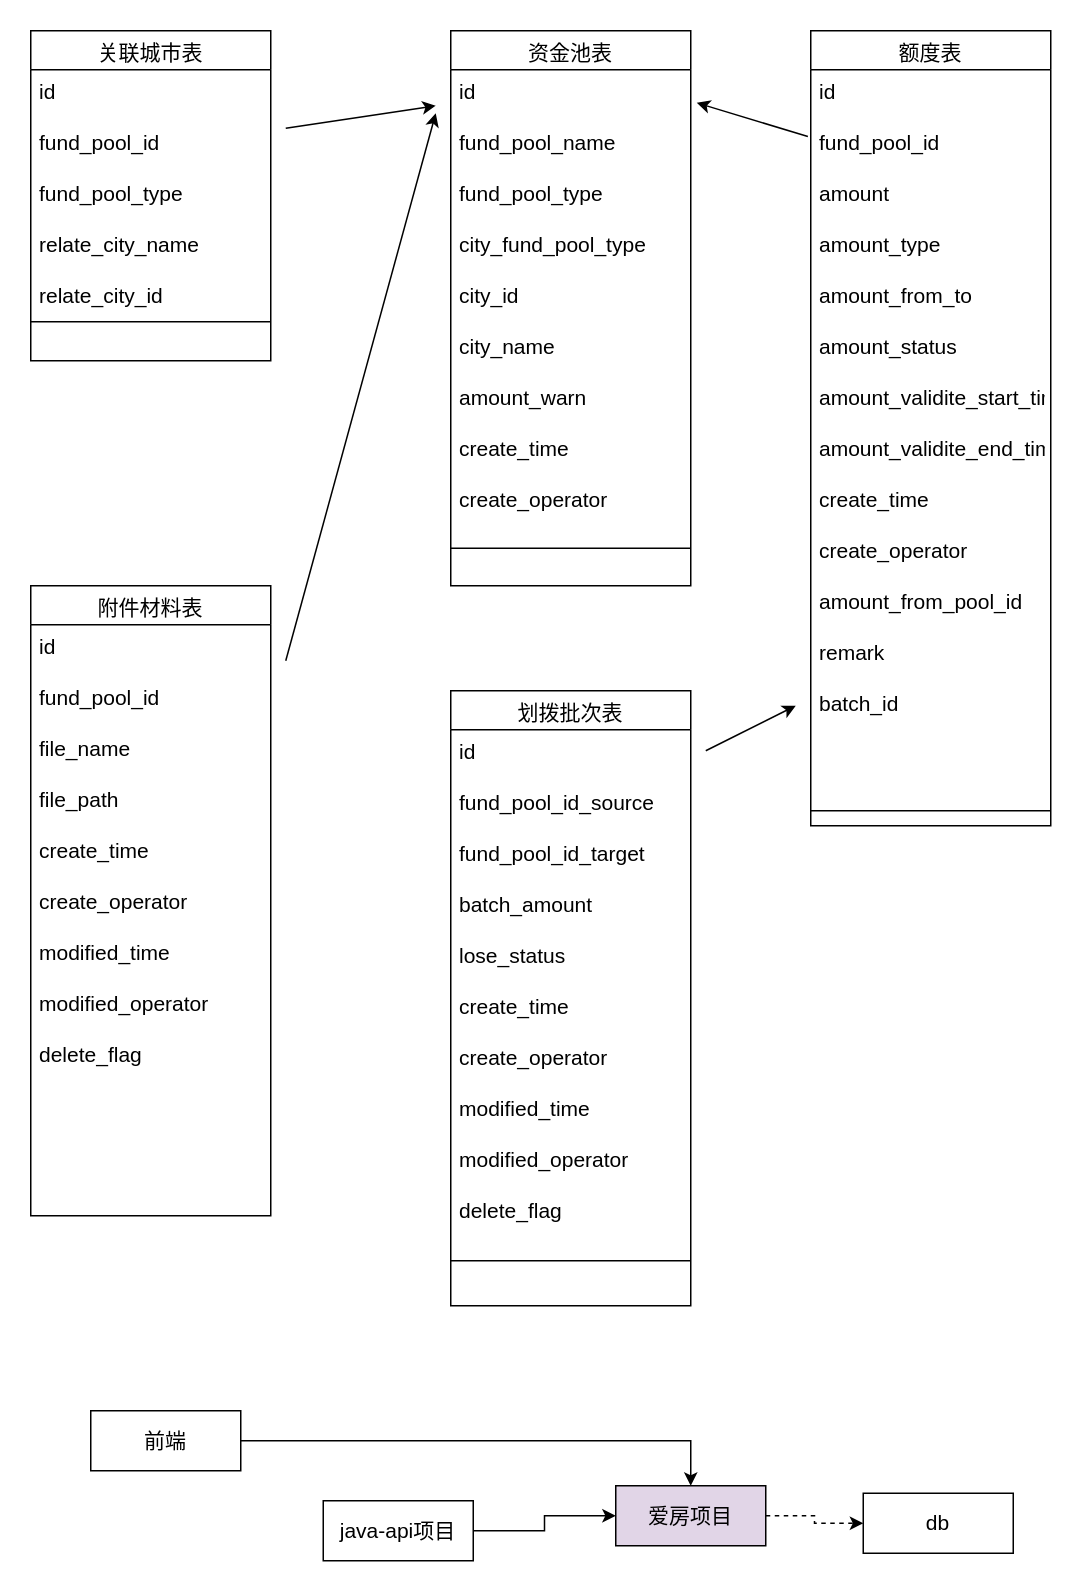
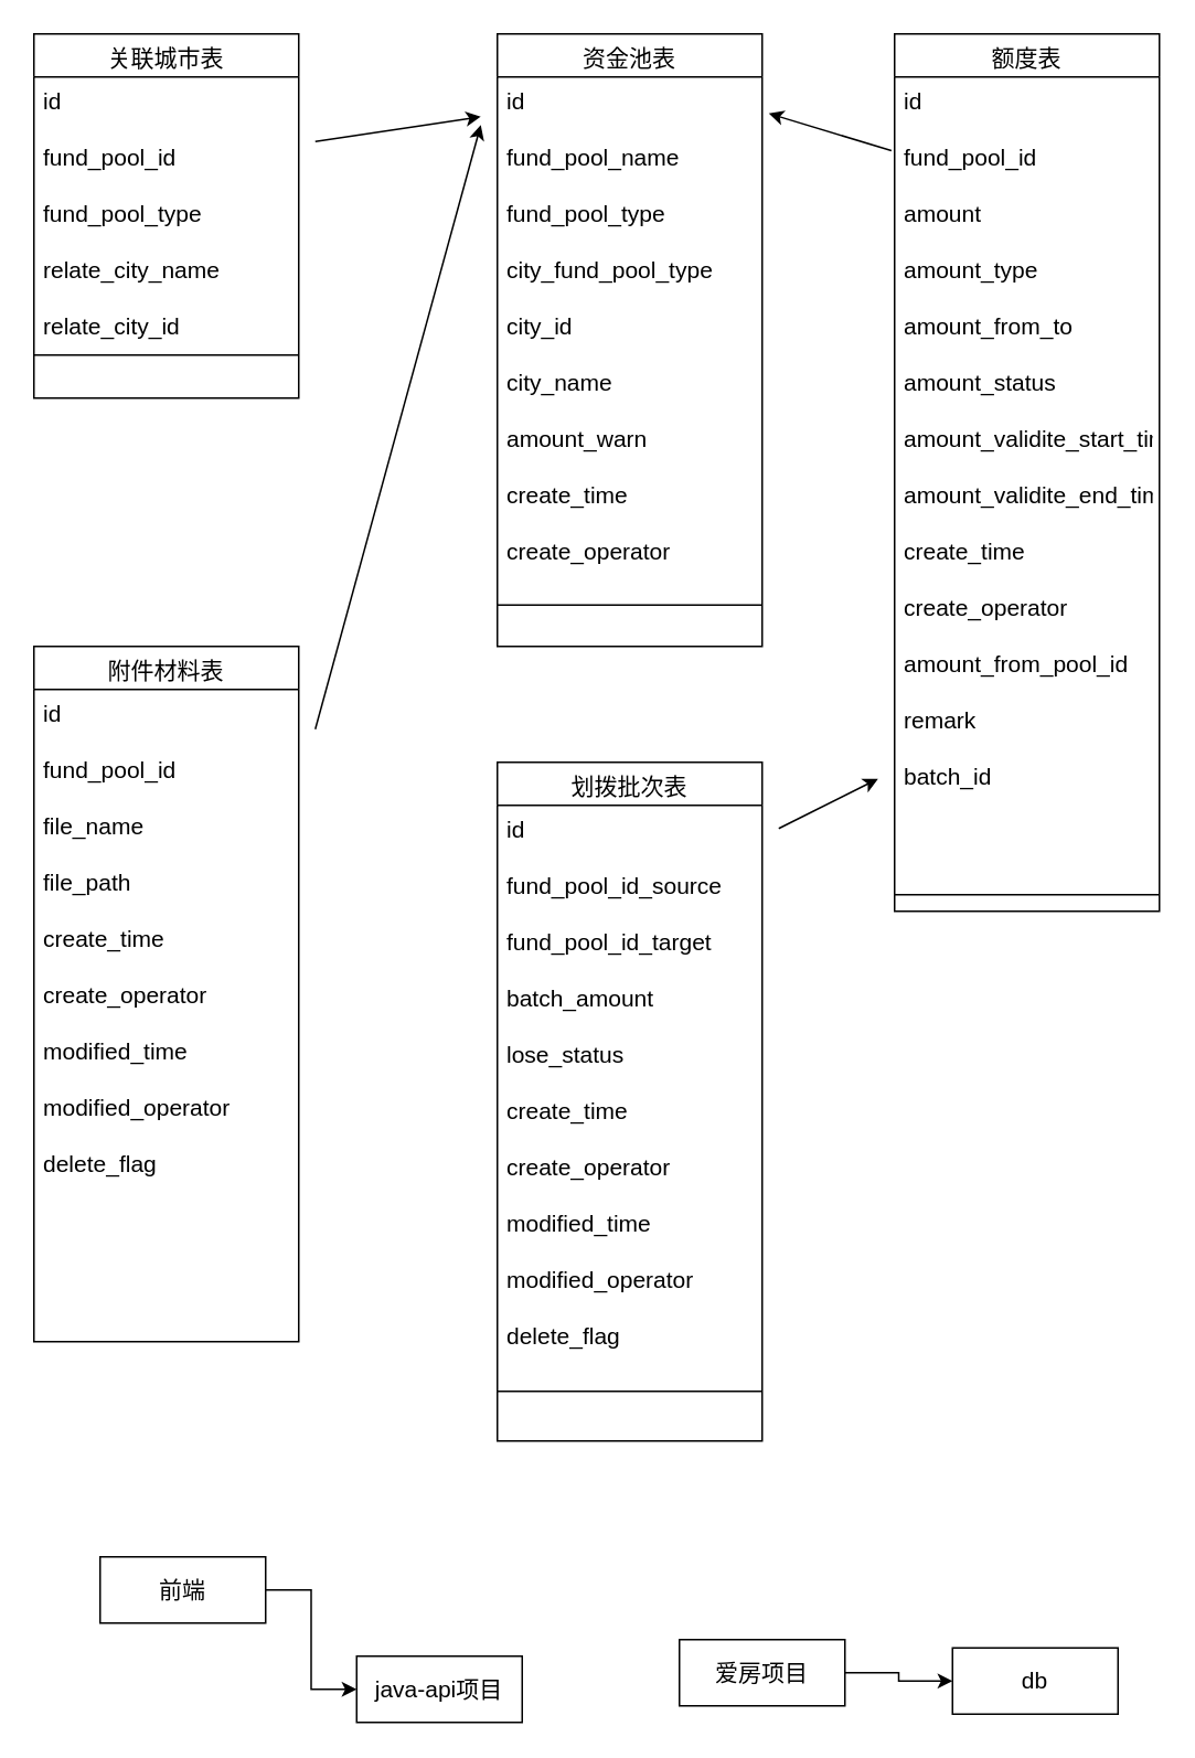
  <mxCell id="0" />
  <mxCell id="1" parent="0" />
  <mxCell id="2" value="资金池表" style="swimlane;fontStyle=0;align=center;verticalAlign=top;childLayout=stackLayout;horizontal=1;startSize=26;horizontalStack=0;resizeParent=1;resizeLast=0;collapsible=1;marginBottom=0;rounded=0;shadow=0;strokeWidth=1;fontSize=14;" parent="1" vertex="1"><mxGeometry x="300" y="20" width="160" height="370" as="geometry"><mxRectangle x="320" y="20" width="160" height="26" as="alternateBounds" /></mxGeometry></mxCell>
  <mxCell id="3" value="id&#10;&#10;fund_pool_name&#10;&#10;fund_pool_type&#10;&#10;city_fund_pool_type&#10;&#10;city_id&#10;&#10;city_name&#10;&#10;amount_warn&#10;&#10;create_time&#10;&#10;create_operator&#10;&#10;&#10;" style="text;align=left;verticalAlign=top;spacingLeft=4;spacingRight=4;overflow=hidden;rotatable=0;points=[[0,0.5],[1,0.5]];portConstraint=eastwest;fontSize=14;" parent="2" vertex="1"><mxGeometry y="26" width="160" height="294" as="geometry" /></mxCell>
  <mxCell id="4" value="" style="line;html=1;strokeWidth=1;align=left;verticalAlign=middle;spacingTop=-1;spacingLeft=3;spacingRight=3;rotatable=0;labelPosition=right;points=[];portConstraint=eastwest;" parent="2" vertex="1"><mxGeometry y="320" width="160" height="50" as="geometry" /></mxCell>
  <mxCell id="5" value="额度表" style="swimlane;fontStyle=0;align=center;verticalAlign=top;childLayout=stackLayout;horizontal=1;startSize=26;horizontalStack=0;resizeParent=1;resizeLast=0;collapsible=1;marginBottom=0;rounded=0;shadow=0;strokeWidth=1;fontSize=14;" parent="1" vertex="1"><mxGeometry x="540" y="20" width="160" height="530" as="geometry"><mxRectangle x="130" y="380" width="160" height="26" as="alternateBounds" /></mxGeometry></mxCell>
  <mxCell id="6" value="id&#10;&#10;fund_pool_id&#10;&#10;amount&#10;&#10;amount_type&#10;&#10;amount_from_to&#10;&#10;amount_status&#10;&#10;amount_validite_start_time&#10;&#10;amount_validite_end_time&#10;&#10;create_time&#10;&#10;create_operator&#10;&#10;amount_from_pool_id&#10;&#10;remark&#10;&#10;batch_id" style="text;align=left;verticalAlign=top;spacingLeft=4;spacingRight=4;overflow=hidden;rotatable=0;points=[[0,0.5],[1,0.5]];portConstraint=eastwest;fontSize=14;" parent="5" vertex="1"><mxGeometry y="26" width="160" height="484" as="geometry" /></mxCell>
  <mxCell id="7" value="" style="line;html=1;strokeWidth=1;align=left;verticalAlign=middle;spacingTop=-1;spacingLeft=3;spacingRight=3;rotatable=0;labelPosition=right;points=[];portConstraint=eastwest;" parent="5" vertex="1"><mxGeometry y="510" width="160" height="20" as="geometry" /></mxCell>
  <mxCell id="8" value="附件材料表" style="swimlane;fontStyle=0;align=center;verticalAlign=top;childLayout=stackLayout;horizontal=1;startSize=26;horizontalStack=0;resizeParent=1;resizeLast=0;collapsible=1;marginBottom=0;rounded=0;shadow=0;strokeWidth=1;fontSize=14;" parent="1" vertex="1"><mxGeometry x="20" y="390" width="160" height="420" as="geometry"><mxRectangle x="340" y="380" width="170" height="26" as="alternateBounds" /></mxGeometry></mxCell>
  <mxCell id="9" value="id&#10;&#10;fund_pool_id&#10;&#10;file_name&#10;&#10;file_path&#10;&#10;create_time&#10;&#10;create_operator&#10;&#10;modified_time&#10;&#10;modified_operator&#10;&#10;delete_flag" style="text;align=left;verticalAlign=top;spacingLeft=4;spacingRight=4;overflow=hidden;rotatable=0;points=[[0,0.5],[1,0.5]];portConstraint=eastwest;fontSize=14;" parent="8" vertex="1"><mxGeometry y="26" width="160" height="344" as="geometry" /></mxCell>
  <mxCell id="10" value="关联城市表" style="swimlane;fontStyle=0;align=center;verticalAlign=top;childLayout=stackLayout;horizontal=1;startSize=26;horizontalStack=0;resizeParent=1;resizeLast=0;collapsible=1;marginBottom=0;rounded=0;shadow=0;strokeWidth=1;fontSize=14;" parent="1" vertex="1"><mxGeometry x="20" y="20" width="160" height="220" as="geometry"><mxRectangle x="550" y="140" width="160" height="26" as="alternateBounds" /></mxGeometry></mxCell>
  <mxCell id="11" value="id&#10;&#10;fund_pool_id&#10;&#10;fund_pool_type&#10;&#10;relate_city_name&#10;&#10;relate_city_id&#10;&#10;" style="text;align=left;verticalAlign=top;spacingLeft=4;spacingRight=4;overflow=hidden;rotatable=0;points=[[0,0.5],[1,0.5]];portConstraint=eastwest;fontSize=14;" parent="10" vertex="1"><mxGeometry y="26" width="160" height="164" as="geometry" /></mxCell>
  <mxCell id="12" value="" style="line;html=1;strokeWidth=1;align=left;verticalAlign=middle;spacingTop=-1;spacingLeft=3;spacingRight=3;rotatable=0;labelPosition=right;points=[];portConstraint=eastwest;" parent="10" vertex="1"><mxGeometry y="190" width="160" height="8" as="geometry" /></mxCell>
  <mxCell id="13" value="" style="endArrow=classic;html=1;" edge="1" parent="1"><mxGeometry width="50" height="50" relative="1" as="geometry"><mxPoint x="190" y="85" as="sourcePoint" /><mxPoint x="290" y="70" as="targetPoint" /></mxGeometry></mxCell>
  <mxCell id="14" value="" style="endArrow=classic;html=1;entryX=1.025;entryY=0.075;entryDx=0;entryDy=0;entryPerimeter=0;exitX=-0.012;exitY=0.092;exitDx=0;exitDy=0;exitPerimeter=0;" edge="1" parent="1" source="6" target="3"><mxGeometry width="50" height="50" relative="1" as="geometry"><mxPoint x="530" y="210" as="sourcePoint" /><mxPoint x="600" y="500" as="targetPoint" /></mxGeometry></mxCell>
  <mxCell id="15" value="" style="endArrow=classic;html=1;" edge="1" parent="1"><mxGeometry width="50" height="50" relative="1" as="geometry"><mxPoint x="190" y="440" as="sourcePoint" /><mxPoint x="290" y="75" as="targetPoint" /></mxGeometry></mxCell>
- <mxCell id="16" style="edgeStyle=orthogonalEdgeStyle;rounded=0;orthogonalLoop=1;jettySize=auto;html=1;exitX=1;exitY=0.5;exitDx=0;exitDy=0;" edge="1" parent="1" source="17" target="22"><mxGeometry relative="1" as="geometry" /></mxCell>
+ <mxCell id="16" style="edgeStyle=orthogonalEdgeStyle;rounded=0;orthogonalLoop=1;jettySize=auto;html=1;exitX=1;exitY=0.5;exitDx=0;exitDy=0;entryX=0;entryY=0.5;entryDx=0;entryDy=0;" edge="1" parent="1" source="17" target="19"><mxGeometry relative="1" as="geometry" /></mxCell>
  <mxCell id="17" value="前端" style="rounded=0;whiteSpace=wrap;html=1;shadow=0;fontSize=14;" vertex="1" parent="1"><mxGeometry x="60" y="940" width="100" height="40" as="geometry" /></mxCell>
- <mxCell id="18" value="" style="edgeStyle=orthogonalEdgeStyle;rounded=0;orthogonalLoop=1;jettySize=auto;html=1;" edge="1" parent="1" source="19" target="22"><mxGeometry relative="1" as="geometry" /></mxCell>
  <mxCell id="19" value="java-api项目" style="rounded=0;whiteSpace=wrap;html=1;shadow=0;fontSize=14;" vertex="1" parent="1"><mxGeometry x="215" y="1000" width="100" height="40" as="geometry" /></mxCell>
  <mxCell id="20" style="edgeStyle=orthogonalEdgeStyle;rounded=0;orthogonalLoop=1;jettySize=auto;html=1;exitX=0.5;exitY=1;exitDx=0;exitDy=0;" edge="1" parent="1" source="19" target="19"><mxGeometry relative="1" as="geometry" /></mxCell>
- <mxCell id="21" value="" style="edgeStyle=orthogonalEdgeStyle;rounded=0;orthogonalLoop=1;jettySize=auto;html=1;dashed=1;" edge="1" parent="1" source="22" target="23"><mxGeometry relative="1" as="geometry" /></mxCell>
- <mxCell id="22" value="爱房项目" style="rounded=0;whiteSpace=wrap;html=1;shadow=0;fontSize=14;fillColor=#e1d5e7;" vertex="1" parent="1"><mxGeometry x="410" y="990" width="100" height="40" as="geometry" /></mxCell>
+ <mxCell id="21" value="" style="edgeStyle=orthogonalEdgeStyle;rounded=0;orthogonalLoop=1;jettySize=auto;html=1;" edge="1" parent="1" source="22" target="23"><mxGeometry relative="1" as="geometry" /></mxCell>
+ <mxCell id="22" value="爱房项目" style="rounded=0;whiteSpace=wrap;html=1;shadow=0;fontSize=14;" vertex="1" parent="1"><mxGeometry x="410" y="990" width="100" height="40" as="geometry" /></mxCell>
  <mxCell id="23" value="db" style="rounded=0;whiteSpace=wrap;html=1;shadow=0;fontSize=14;" vertex="1" parent="1"><mxGeometry x="575" y="995" width="100" height="40" as="geometry" /></mxCell>
  <mxCell id="24" value="划拨批次表" style="swimlane;fontStyle=0;align=center;verticalAlign=top;childLayout=stackLayout;horizontal=1;startSize=26;horizontalStack=0;resizeParent=1;resizeLast=0;collapsible=1;marginBottom=0;rounded=0;shadow=0;strokeWidth=1;fontSize=14;" vertex="1" parent="1"><mxGeometry x="300" y="460" width="160" height="410" as="geometry"><mxRectangle x="130" y="380" width="160" height="26" as="alternateBounds" /></mxGeometry></mxCell>
  <mxCell id="25" value="id&#10;&#10;fund_pool_id_source&#10;&#10;fund_pool_id_target&#10;&#10;batch_amount&#10;&#10;lose_status&#10;&#10;create_time&#10;&#10;create_operator&#10;&#10;modified_time&#10;&#10;modified_operator&#10;&#10;delete_flag" style="text;align=left;verticalAlign=top;spacingLeft=4;spacingRight=4;overflow=hidden;rotatable=0;points=[[0,0.5],[1,0.5]];portConstraint=eastwest;fontSize=14;" vertex="1" parent="24"><mxGeometry y="26" width="160" height="344" as="geometry" /></mxCell>
  <mxCell id="26" value="" style="line;html=1;strokeWidth=1;align=left;verticalAlign=middle;spacingTop=-1;spacingLeft=3;spacingRight=3;rotatable=0;labelPosition=right;points=[];portConstraint=eastwest;" vertex="1" parent="24"><mxGeometry y="370" width="160" height="20" as="geometry" /></mxCell>
  <mxCell id="27" value="" style="endArrow=classic;html=1;fontSize=14;" edge="1" parent="1"><mxGeometry width="50" height="50" relative="1" as="geometry"><mxPoint x="470" y="500" as="sourcePoint" /><mxPoint x="530" y="470" as="targetPoint" /></mxGeometry></mxCell>
